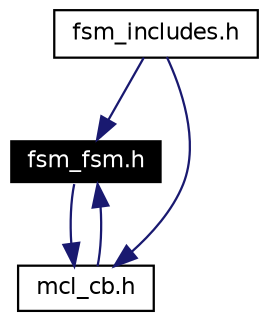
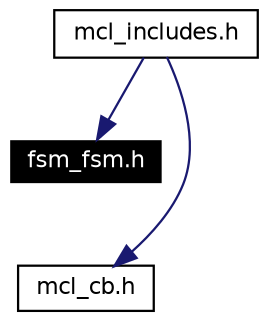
  digraph {
    node [color=black fontname=Helvetica fontsize=10 shape=record]
    edge [color=midnightblue fontname=Helvetica fontsize=10 labelfontname=Helvetica labelfontsize=10 style=solid]
    n1 [color=white fillcolor=black fontcolor=white height=0.2 label="fsm_fsm.h" style=filled width=0.4]
    n2 [height=0.2 label="mcl_cb.h" width=0.4]
-   n3 [height=0.2 label="fsm_includes.h" width=0.4]
-   n1 -> n2
-   n2 -> n1
+   n3 [height=0.2 label="mcl_includes.h" width=0.4]
    n3 -> n1
    n3 -> n2
  }
